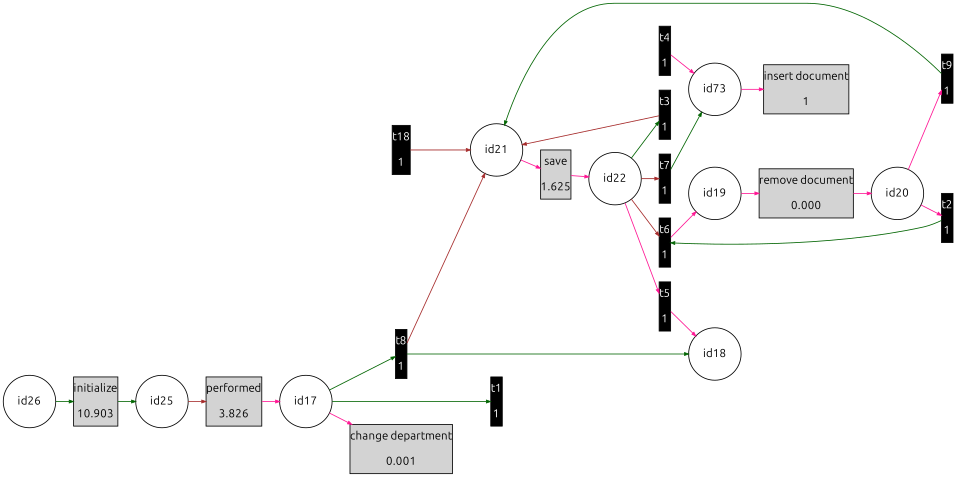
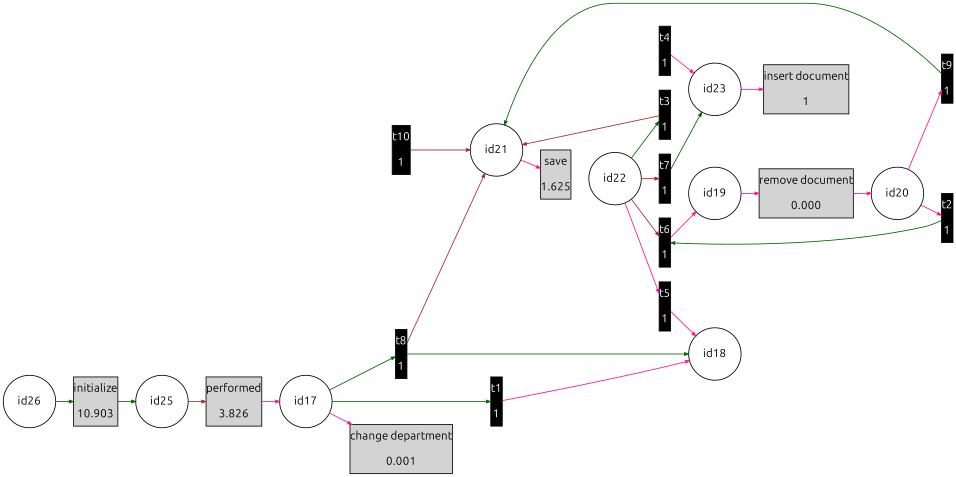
  digraph {
    fontname=Ubuntu
    fontsize=14
    rankdir=LR
    ranksep=.3
    remincross=true
    node [fontname=Ubuntu fontsize=14 margin="0, 0.1" shape=box style=filled]
    edge [arrowsize=0.5 color=deeppink fontname=Ubuntu]
    n1 [height=.2 label="change department\n\n0.001" width=.2]
    id18 [height=.2 shape=circle width=.2 margin="" style=""]
    n3 [height=.2 label="initialize\n\n10.903" width=.2]
    id25 [height=.2 shape=circle width=.2 margin="" style=""]
    n5 [height=.2 label="performed\n\n3.826" width=.2]
    id17 [height=.2 shape=circle width=.2 margin="" style=""]
    n7 [color=black fontcolor=white height=.2 label="t1\n\n1" width=.2]
    n8 [color=black fontcolor=white height=.2 label="t8\n\n1" width=.2]
    n9 [height=.2 label="remove document\n\n0.000" width=.2]
    id20 [height=.2 shape=circle width=.2 margin="" style=""]
    n11 [color=black fontcolor=white height=.2 label="t2\n\n1" width=.2]
    n12 [color=black fontcolor=white height=.2 label="t9\n\n1" width=.2]
    n13 [height=.2 label="save\n\n1.625" width=.2]
    id22 [height=.2 shape=circle width=.2 margin="" style=""]
    n15 [color=black fontcolor=white height=.2 label="t3\n\n1" width=.2]
    n16 [color=black fontcolor=white height=.2 label="t5\n\n1" width=.2]
    n17 [color=black fontcolor=white height=.2 label="t6\n\n1" width=.2]
    n18 [color=black fontcolor=white height=.2 label="t7\n\n1" width=.2]
    n19 [height=.2 label="insert document\n\n1" width=.2]
    id19 [height=.2 shape=circle width=.2 margin="" style=""]
    id21 [height=.2 shape=circle width=.2 margin="" style=""]
    n22 [color=black fontcolor=white height=.2 label="t4\n\n1" width=.2]
-   id23 [height=.2 shape=circle width=.2 label=id73 margin="" style=""]
-   n24 [color=black fontcolor=white height=.2 label="t18\n\n1" width=.2]
+   id23 [height=.2 shape=circle width=.2 margin="" style=""]
+   n24 [color=black fontcolor=white height=.2 label="t10\n\n1" width=.2]
    id26 [height=.2 shape=circle width=.2 margin="" style=""]
    n3 -> id25 [color=darkgreen]
    id25 -> n5 [color=brown]
    n5 -> id17
    id17 -> n1
    id17 -> n7 [color=darkgreen]
    id17 -> n8 [color=darkgreen]
+   n7 -> id18
    n8 -> id18 [color=darkgreen]
    n8 -> id21 [color=brown]
    n9 -> id20
    id20 -> n11
    id20 -> n12
    n11 -> n17 [color=darkgreen]
    n12 -> id21 [color=darkgreen]
-   n13 -> id22
    id22 -> n15 [color=darkgreen]
    id22 -> n16
    id22 -> n17 [color=brown]
    id22 -> n18 [color=brown]
    n15 -> id21 [color=brown]
    n16 -> id18
    n17 -> id19
    n18 -> id23 [color=darkgreen]
    id19 -> n9
    id21 -> n13
    n22 -> id23
    id23 -> n19
    n24 -> id21 [color=brown]
    id26 -> n3 [color=darkgreen]
  }
